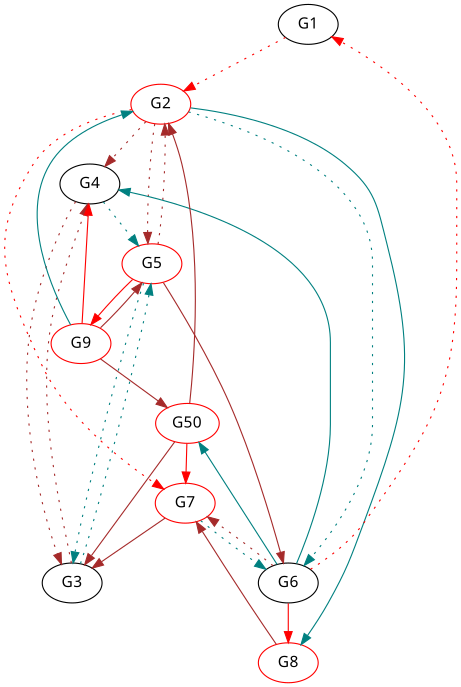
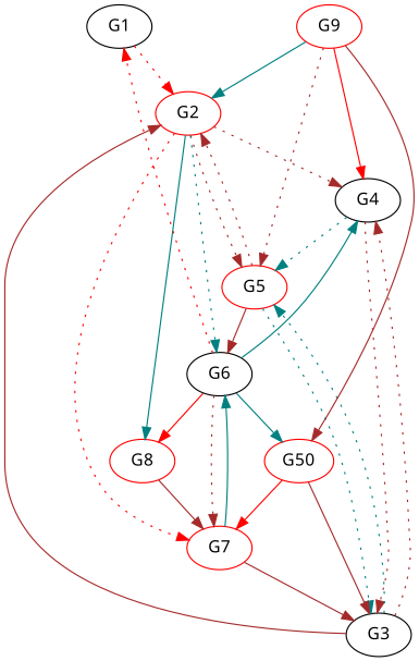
  digraph {
    fontname="Noto Sans"
    node [color=red fontname="Noto Sans"]
    edge [color=brown fontname="Noto Sans" style=dotted]
    n1 [color=black label=G1]
    n2 [label=G2]
    n3 [color=black label=G4]
    n4 [label=G5]
    n5 [color=black label=G6]
    n6 [label=G7]
    n7 [label=G8]
    n8 [color=black label=G3]
    n9 [label=G9]
    n10 [label=G50]
    n1 -> n2 [color=red]
    n2 -> n3
    n2 -> n4
    n2 -> n5 [color=teal]
    n2 -> n6 [color=red]
    n2 -> n7 [color=teal style=""]
    n3 -> n4 [color=teal]
    n3 -> n8
    n4 -> n2
    n4 -> n5 [style=""]
    n4 -> n8 [color=teal]
-   n4 -> n9 [color=red style=""]
    n5 -> n1 [color=red]
    n5 -> n3 [color=teal style=""]
    n5 -> n6
    n5 -> n7 [color=red style=""]
    n5 -> n10 [color=teal style=""]
-   n6 -> n5 [color=teal]
+   n6 -> n5 [color=teal style=solid]
    n6 -> n8 [style=""]
    n7 -> n6 [style=""]
    n8 -> n3
    n8 -> n4 [color=teal]
    n9 -> n2 [color=teal style=""]
    n9 -> n3 [color=red style=""]
-   n9 -> n4 [style=solid]
+   n9 -> n4
    n9 -> n10 [style=""]
-   n10 -> n2 [style=""]
+   n8 -> n2 [style=""]
    n10 -> n6 [color=red style=""]
    n10 -> n8 [style=""]
  }
